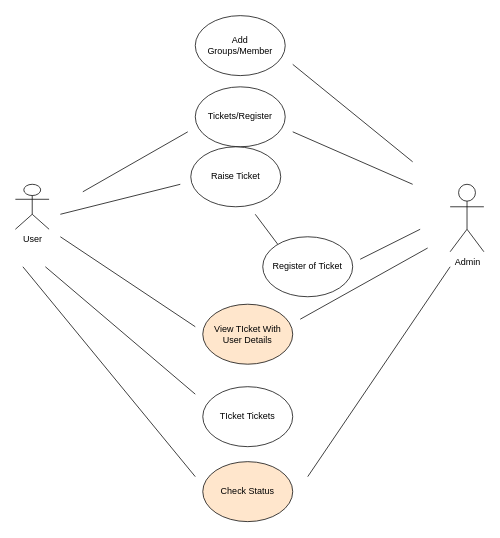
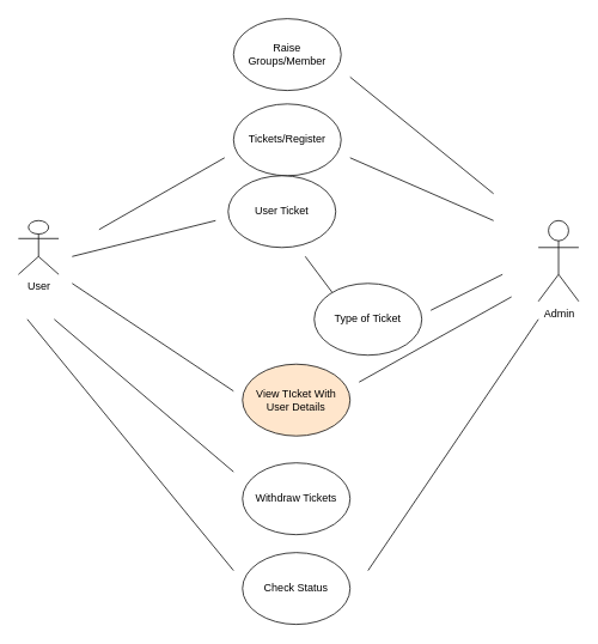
  <mxCell id="0" />
  <mxCell id="1" parent="0" />
  <mxCell id="2" value="User&lt;br&gt;" style="shape=umlActor;verticalLabelPosition=bottom;verticalAlign=top;html=1;outlineConnect=0;" vertex="1" parent="1"><mxGeometry x="20" y="245" width="45" height="60" as="geometry" /></mxCell>
  <mxCell id="3" value="Admin" style="shape=umlActor;verticalLabelPosition=bottom;verticalAlign=top;html=1;outlineConnect=0;" vertex="1" parent="1"><mxGeometry x="600" y="245" width="45" height="90" as="geometry" /></mxCell>
  <mxCell id="4" value="" style="endArrow=none;html=1;" edge="1" parent="1"><mxGeometry width="50" height="50" relative="1" as="geometry"><mxPoint x="250" y="175" as="sourcePoint" /><mxPoint x="110" y="255" as="targetPoint" /></mxGeometry></mxCell>
- <mxCell id="5" value="Add&lt;br&gt;Groups/Member" style="ellipse;whiteSpace=wrap;html=1;" vertex="1" parent="1"><mxGeometry x="260" y="20" width="120" height="80" as="geometry" /></mxCell>
+ <mxCell id="5" value="Raise&lt;br&gt;Groups/Member" style="ellipse;whiteSpace=wrap;html=1;" vertex="1" parent="1"><mxGeometry x="260" y="20" width="120" height="80" as="geometry" /></mxCell>
  <mxCell id="6" value="Tickets/Register" style="ellipse;whiteSpace=wrap;html=1;" vertex="1" parent="1"><mxGeometry x="260" y="115" width="120" height="80" as="geometry" /></mxCell>
  <mxCell id="7" value="" style="endArrow=none;html=1;" edge="1" parent="1"><mxGeometry width="50" height="50" relative="1" as="geometry"><mxPoint x="390" y="85" as="sourcePoint" /><mxPoint x="550" y="215" as="targetPoint" /></mxGeometry></mxCell>
  <mxCell id="8" value="" style="endArrow=none;html=1;" edge="1" parent="1"><mxGeometry width="50" height="50" relative="1" as="geometry"><mxPoint x="550" y="245" as="sourcePoint" /><mxPoint x="390" y="175" as="targetPoint" /></mxGeometry></mxCell>
- <mxCell id="9" value="Raise Ticket" style="ellipse;whiteSpace=wrap;html=1;" vertex="1" parent="1"><mxGeometry x="254" y="195" width="120" height="80" as="geometry" /></mxCell>
+ <mxCell id="9" value="User Ticket" style="ellipse;whiteSpace=wrap;html=1;" vertex="1" parent="1"><mxGeometry x="254" y="195" width="120" height="80" as="geometry" /></mxCell>
  <mxCell id="10" value="" style="endArrow=none;html=1;" edge="1" parent="1"><mxGeometry width="50" height="50" relative="1" as="geometry"><mxPoint x="80" y="285" as="sourcePoint" /><mxPoint x="240" y="245" as="targetPoint" /></mxGeometry></mxCell>
  <mxCell id="11" value="" style="endArrow=none;html=1;" edge="1" parent="1"><mxGeometry width="50" height="50" relative="1" as="geometry"><mxPoint x="370" y="325" as="sourcePoint" /><mxPoint x="340" y="285" as="targetPoint" /></mxGeometry></mxCell>
- <mxCell id="12" value="Register of Ticket" style="ellipse;whiteSpace=wrap;html=1;" vertex="1" parent="1"><mxGeometry x="350" y="315" width="120" height="80" as="geometry" /></mxCell>
+ <mxCell id="12" value="Type of Ticket" style="ellipse;whiteSpace=wrap;html=1;" vertex="1" parent="1"><mxGeometry x="350" y="315" width="120" height="80" as="geometry" /></mxCell>
  <mxCell id="13" value="" style="endArrow=none;html=1;" edge="1" parent="1"><mxGeometry width="50" height="50" relative="1" as="geometry"><mxPoint x="480" y="345" as="sourcePoint" /><mxPoint x="560" y="305" as="targetPoint" /></mxGeometry></mxCell>
  <mxCell id="14" value="View TIcket With&lt;br&gt;User Details" style="ellipse;whiteSpace=wrap;html=1;fillColor=#ffe6cc;" vertex="1" parent="1"><mxGeometry x="270" y="405" width="120" height="80" as="geometry" /></mxCell>
  <mxCell id="15" value="" style="endArrow=none;html=1;" edge="1" parent="1"><mxGeometry width="50" height="50" relative="1" as="geometry"><mxPoint x="80" y="315" as="sourcePoint" /><mxPoint x="260" y="435" as="targetPoint" /></mxGeometry></mxCell>
  <mxCell id="16" value="" style="endArrow=none;html=1;" edge="1" parent="1"><mxGeometry width="50" height="50" relative="1" as="geometry"><mxPoint x="400" y="425" as="sourcePoint" /><mxPoint x="570" y="330" as="targetPoint" /></mxGeometry></mxCell>
- <mxCell id="17" value="TIcket Tickets" style="ellipse;whiteSpace=wrap;html=1;" vertex="1" parent="1"><mxGeometry x="270" y="515" width="120" height="80" as="geometry" /></mxCell>
+ <mxCell id="17" value="Withdraw Tickets" style="ellipse;whiteSpace=wrap;html=1;" vertex="1" parent="1"><mxGeometry x="270" y="515" width="120" height="80" as="geometry" /></mxCell>
  <mxCell id="18" value="" style="endArrow=none;html=1;" edge="1" parent="1"><mxGeometry width="50" height="50" relative="1" as="geometry"><mxPoint x="260" y="525" as="sourcePoint" /><mxPoint x="60" y="355" as="targetPoint" /></mxGeometry></mxCell>
- <mxCell id="19" value="Check Status" style="ellipse;whiteSpace=wrap;html=1;fillColor=#ffe6cc;" vertex="1" parent="1"><mxGeometry x="270" y="615" width="120" height="80" as="geometry" /></mxCell>
+ <mxCell id="19" value="Check Status" style="ellipse;whiteSpace=wrap;html=1;" vertex="1" parent="1"><mxGeometry x="270" y="615" width="120" height="80" as="geometry" /></mxCell>
  <mxCell id="20" value="" style="endArrow=none;html=1;" edge="1" parent="1"><mxGeometry width="50" height="50" relative="1" as="geometry"><mxPoint x="30" y="355" as="sourcePoint" /><mxPoint x="260" y="635" as="targetPoint" /></mxGeometry></mxCell>
  <mxCell id="21" value="" style="endArrow=none;html=1;" edge="1" parent="1"><mxGeometry width="50" height="50" relative="1" as="geometry"><mxPoint x="410" y="635" as="sourcePoint" /><mxPoint x="600" y="355" as="targetPoint" /></mxGeometry></mxCell>
